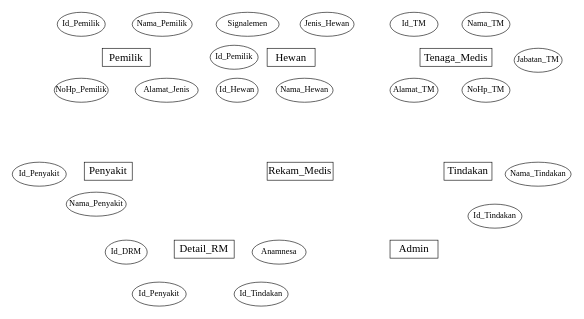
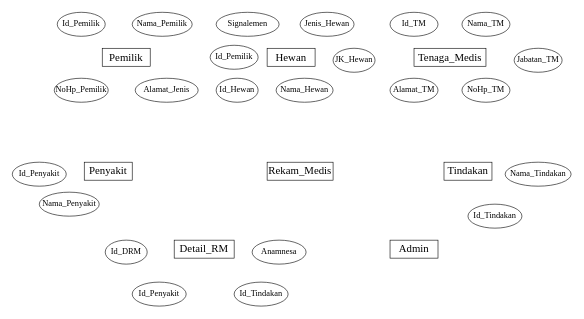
  <mxCell id="0" />
  <mxCell id="1" parent="0" />
  <mxCell id="2" value="&lt;font face=&quot;Times New Roman&quot; style=&quot;font-size: 18px&quot;&gt;Hewan&lt;/font&gt;" style="rounded=0;whiteSpace=wrap;html=1;" vertex="1" parent="1"><mxGeometry x="445" y="80" width="80" height="30" as="geometry" /></mxCell>
  <mxCell id="3" value="&lt;font face=&quot;Times New Roman&quot; style=&quot;font-size: 18px&quot;&gt;Pemilik&lt;/font&gt;" style="rounded=0;whiteSpace=wrap;html=1;" vertex="1" parent="1"><mxGeometry x="170" y="80" width="80" height="30" as="geometry" /></mxCell>
- <mxCell id="4" value="&lt;font face=&quot;Times New Roman&quot; style=&quot;font-size: 18px&quot;&gt;Tenaga_Medis&lt;/font&gt;" style="rounded=0;whiteSpace=wrap;html=1;" vertex="1" parent="1"><mxGeometry x="700" y="80" width="120" height="30" as="geometry" /></mxCell>
+ <mxCell id="4" value="&lt;font face=&quot;Times New Roman&quot; style=&quot;font-size: 18px&quot;&gt;Tenaga_Medis&lt;/font&gt;" style="rounded=0;whiteSpace=wrap;html=1;" vertex="1" parent="1"><mxGeometry x="690" y="80" width="120" height="30" as="geometry" /></mxCell>
  <mxCell id="5" value="&lt;font face=&quot;Times New Roman&quot; style=&quot;font-size: 18px&quot;&gt;Penyakit&lt;/font&gt;" style="rounded=0;whiteSpace=wrap;html=1;" vertex="1" parent="1"><mxGeometry x="140" y="270" width="80" height="30" as="geometry" /></mxCell>
  <mxCell id="6" value="&lt;font face=&quot;Times New Roman&quot; style=&quot;font-size: 18px&quot;&gt;Tindakan&lt;/font&gt;" style="rounded=0;whiteSpace=wrap;html=1;" vertex="1" parent="1"><mxGeometry x="740" y="270" width="80" height="30" as="geometry" /></mxCell>
  <mxCell id="7" value="&lt;font face=&quot;Times New Roman&quot; style=&quot;font-size: 18px&quot;&gt;Admin&lt;/font&gt;" style="rounded=0;whiteSpace=wrap;html=1;" vertex="1" parent="1"><mxGeometry x="650" y="400" width="80" height="30" as="geometry" /></mxCell>
  <mxCell id="8" value="&lt;font face=&quot;Times New Roman&quot; style=&quot;font-size: 18px&quot;&gt;Rekam_Medis&lt;/font&gt;" style="rounded=0;whiteSpace=wrap;html=1;" vertex="1" parent="1"><mxGeometry x="445" y="270" width="110" height="30" as="geometry" /></mxCell>
  <mxCell id="9" value="&lt;font face=&quot;Times New Roman&quot; style=&quot;font-size: 18px&quot;&gt;Detail_RM&lt;/font&gt;" style="rounded=0;whiteSpace=wrap;html=1;" vertex="1" parent="1"><mxGeometry x="290" y="400" width="100" height="30" as="geometry" /></mxCell>
  <mxCell id="10" value="&lt;font face=&quot;Times New Roman&quot; style=&quot;font-size: 14px&quot;&gt;Id_Pemilik&lt;/font&gt;" style="ellipse;whiteSpace=wrap;html=1;" vertex="1" parent="1"><mxGeometry x="95" y="20" width="80" height="40" as="geometry" /></mxCell>
  <mxCell id="11" value="&lt;font face=&quot;Times New Roman&quot; style=&quot;font-size: 14px&quot;&gt;Nama_Pemilik&lt;/font&gt;" style="ellipse;whiteSpace=wrap;html=1;" vertex="1" parent="1"><mxGeometry x="220" y="20" width="100" height="40" as="geometry" /></mxCell>
  <mxCell id="12" value="&lt;font face=&quot;Times New Roman&quot; style=&quot;font-size: 14px&quot;&gt;NoHp_Pemilik&lt;/font&gt;" style="ellipse;whiteSpace=wrap;html=1;" vertex="1" parent="1"><mxGeometry x="90" y="130" width="90" height="40" as="geometry" /></mxCell>
  <mxCell id="13" value="&lt;font face=&quot;Times New Roman&quot; style=&quot;font-size: 14px&quot;&gt;Alamat_Jenis&lt;/font&gt;" style="ellipse;whiteSpace=wrap;html=1;" vertex="1" parent="1"><mxGeometry x="225" y="130" width="105" height="40" as="geometry" /></mxCell>
  <mxCell id="14" value="&lt;font face=&quot;Times New Roman&quot; style=&quot;font-size: 14px&quot;&gt;Signalemen&lt;/font&gt;" style="ellipse;whiteSpace=wrap;html=1;" vertex="1" parent="1"><mxGeometry x="360" y="20" width="105" height="40" as="geometry" /></mxCell>
  <mxCell id="15" value="&lt;font face=&quot;Times New Roman&quot; style=&quot;font-size: 14px&quot;&gt;Id_Hewan&lt;/font&gt;" style="ellipse;whiteSpace=wrap;html=1;" vertex="1" parent="1"><mxGeometry x="360" y="130" width="70" height="40" as="geometry" /></mxCell>
  <mxCell id="16" value="&lt;font face=&quot;Times New Roman&quot; style=&quot;font-size: 14px&quot;&gt;Nama_Hewan&lt;/font&gt;" style="ellipse;whiteSpace=wrap;html=1;" vertex="1" parent="1"><mxGeometry x="460" y="130" width="95" height="40" as="geometry" /></mxCell>
  <mxCell id="17" value="&lt;font face=&quot;Times New Roman&quot; style=&quot;font-size: 14px&quot;&gt;Jenis_Hewan&lt;/font&gt;" style="ellipse;whiteSpace=wrap;html=1;" vertex="1" parent="1"><mxGeometry x="500" y="20" width="90" height="40" as="geometry" /></mxCell>
+ <mxCell id="18" value="&lt;font face=&quot;Times New Roman&quot; style=&quot;font-size: 14px&quot;&gt;JK_Hewan&lt;/font&gt;" style="ellipse;whiteSpace=wrap;html=1;" vertex="1" parent="1"><mxGeometry x="555" y="80" width="70" height="40" as="geometry" /></mxCell>
  <mxCell id="19" value="&lt;font face=&quot;Times New Roman&quot; style=&quot;font-size: 14px&quot;&gt;Id_Pemilik&lt;/font&gt;" style="ellipse;whiteSpace=wrap;html=1;" vertex="1" parent="1"><mxGeometry x="350" y="75" width="80" height="40" as="geometry" /></mxCell>
  <mxCell id="20" value="&lt;font face=&quot;Times New Roman&quot; style=&quot;font-size: 14px&quot;&gt;Id_TM&lt;/font&gt;" style="ellipse;whiteSpace=wrap;html=1;" vertex="1" parent="1"><mxGeometry x="650" y="20" width="80" height="40" as="geometry" /></mxCell>
  <mxCell id="21" value="&lt;font face=&quot;Times New Roman&quot; style=&quot;font-size: 14px&quot;&gt;Nama_TM&lt;/font&gt;" style="ellipse;whiteSpace=wrap;html=1;" vertex="1" parent="1"><mxGeometry x="770" y="20" width="80" height="40" as="geometry" /></mxCell>
  <mxCell id="22" value="&lt;font face=&quot;Times New Roman&quot; style=&quot;font-size: 14px&quot;&gt;Alamat_TM&lt;/font&gt;" style="ellipse;whiteSpace=wrap;html=1;" vertex="1" parent="1"><mxGeometry x="650" y="130" width="80" height="40" as="geometry" /></mxCell>
  <mxCell id="23" value="&lt;font face=&quot;Times New Roman&quot; style=&quot;font-size: 14px&quot;&gt;NoHp_TM&lt;/font&gt;" style="ellipse;whiteSpace=wrap;html=1;" vertex="1" parent="1"><mxGeometry x="770" y="130" width="80" height="40" as="geometry" /></mxCell>
  <mxCell id="24" value="&lt;font face=&quot;Times New Roman&quot; style=&quot;font-size: 14px&quot;&gt;Jabatan_TM&lt;/font&gt;" style="ellipse;whiteSpace=wrap;html=1;" vertex="1" parent="1"><mxGeometry x="857" y="80" width="80" height="40" as="geometry" /></mxCell>
  <mxCell id="25" value="&lt;font face=&quot;Times New Roman&quot; style=&quot;font-size: 14px&quot;&gt;Id_Tindakan&lt;/font&gt;" style="ellipse;whiteSpace=wrap;html=1;" vertex="1" parent="1"><mxGeometry x="780" y="340" width="90" height="40" as="geometry" /></mxCell>
  <mxCell id="26" value="&lt;font face=&quot;Times New Roman&quot; style=&quot;font-size: 14px&quot;&gt;Nama_Tindakan&lt;/font&gt;" style="ellipse;whiteSpace=wrap;html=1;" vertex="1" parent="1"><mxGeometry x="842" y="270" width="110" height="40" as="geometry" /></mxCell>
  <mxCell id="27" value="&lt;font face=&quot;Times New Roman&quot; style=&quot;font-size: 14px&quot;&gt;Id_Tindakan&lt;/font&gt;" style="ellipse;whiteSpace=wrap;html=1;" vertex="1" parent="1"><mxGeometry x="390" y="470" width="90" height="40" as="geometry" /></mxCell>
  <mxCell id="28" value="&lt;font face=&quot;Times New Roman&quot; style=&quot;font-size: 14px&quot;&gt;Id_Penyakit&lt;/font&gt;" style="ellipse;whiteSpace=wrap;html=1;" vertex="1" parent="1"><mxGeometry x="20" y="270" width="90" height="40" as="geometry" /></mxCell>
- <mxCell id="29" value="&lt;font face=&quot;Times New Roman&quot; style=&quot;font-size: 14px&quot;&gt;Nama_Penyakit&lt;/font&gt;" style="ellipse;whiteSpace=wrap;html=1;" vertex="1" parent="1"><mxGeometry y="320" width="100" height="40" as="geometry" x="110" /></mxCell>
+ <mxCell id="29" value="&lt;font face=&quot;Times New Roman&quot; style=&quot;font-size: 14px&quot;&gt;Nama_Penyakit&lt;/font&gt;" style="ellipse;whiteSpace=wrap;html=1;" vertex="1" parent="1"><mxGeometry x="65" y="320" width="100" height="40" as="geometry" /></mxCell>
  <mxCell id="30" value="&lt;font face=&quot;Times New Roman&quot; style=&quot;font-size: 14px&quot;&gt;Id_Penyakit&lt;/font&gt;" style="ellipse;whiteSpace=wrap;html=1;" vertex="1" parent="1"><mxGeometry x="220" y="470" width="90" height="40" as="geometry" /></mxCell>
  <mxCell id="31" value="&lt;font face=&quot;Times New Roman&quot; style=&quot;font-size: 14px&quot;&gt;Id_DRM&lt;/font&gt;" style="ellipse;whiteSpace=wrap;html=1;" vertex="1" parent="1"><mxGeometry x="175" y="400" width="70" height="40" as="geometry" /></mxCell>
  <mxCell id="32" value="&lt;font face=&quot;Times New Roman&quot;&gt;&lt;span style=&quot;font-size: 14px&quot;&gt;Anamnesa&lt;/span&gt;&lt;/font&gt;" style="ellipse;whiteSpace=wrap;html=1;" vertex="1" parent="1"><mxGeometry x="420" y="400" width="90" height="40" as="geometry" /></mxCell>
